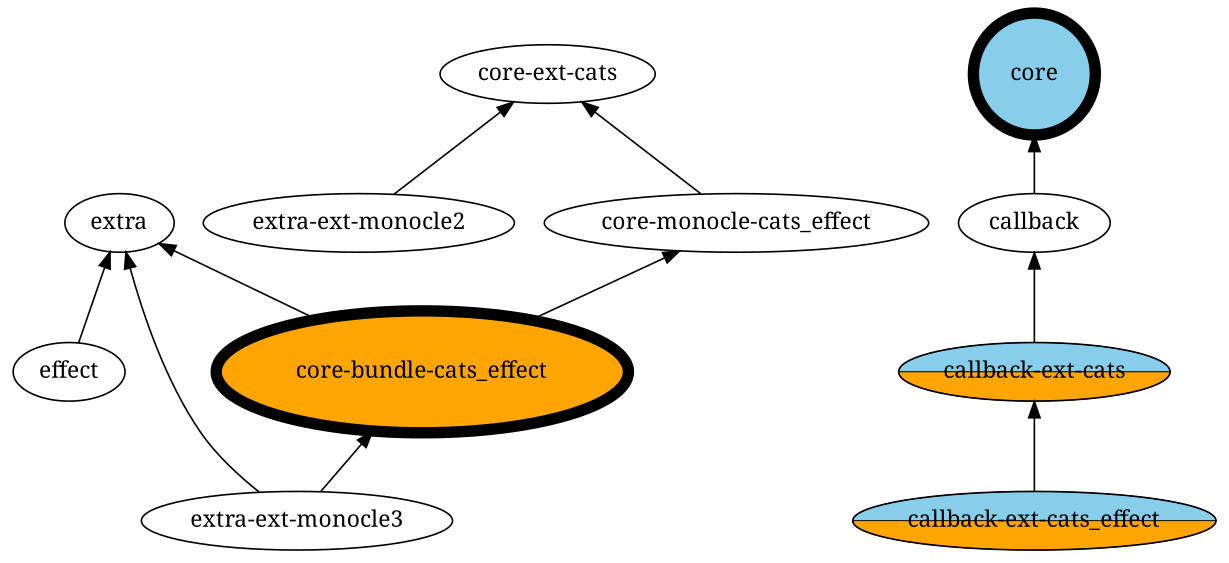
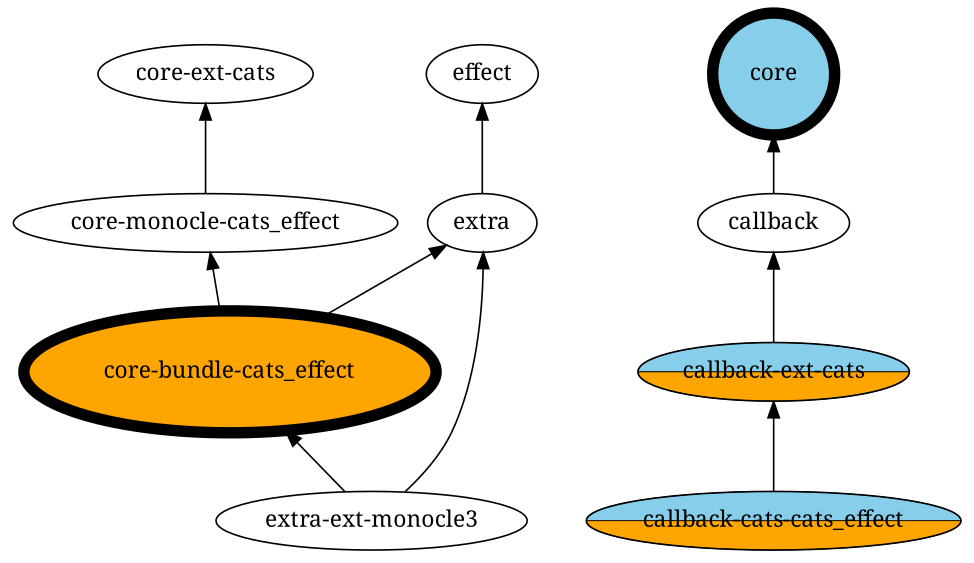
  digraph {
    fontname="Noto Serif"
    node [fillcolor=yellow2 fontname="Noto Serif" style="rounded,wedged"]
    edge [dir=back fontname="Noto Serif"]
    extra [fillcolor=darkolivegreen2]
    n2 [fillcolor=darkolivegreen2 label=effect]
    callback [fillcolor=skyblue]
    n4 [fillcolor=skyblue label=" \n core \n " penwidth=7 style="bold,filled"]
    n5 [label="core-ext-cats"]
-   n6 [label="extra-ext-monocle2"]
    n7 [label="extra-ext-monocle3"]
    n8 [fillcolor=orange label="core-monocle-cats_effect"]
    n9 [fillcolor=orange label=" \n core-bundle-cats_effect \n " penwidth=7 style="bold,filled"]
    n10 [fillcolor="skyblue:orange" label="callback-ext-cats"]
-   n11 [fillcolor="skyblue:orange" label="callback-ext-cats_effect"]
+   n11 [fillcolor="skyblue:orange" label="callback-cats-cats_effect"]
    subgraph sub_1 {
      extra
      n2
      callback
      n4
      n5
-     n6
      n7
      n8
      n9
      n10
      n11
    }
-   extra -> n2
+   n2 -> extra
    extra -> n7
    extra -> n9
    callback -> n10
    n4 -> callback
-   n5 -> n6
    n5 -> n8
    n8 -> n9
    n9 -> n7
    n10 -> n11
  }
